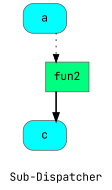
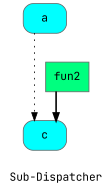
  digraph {
    fontname="JetBrains Mono"
    label="Sub-Dispatcher"
    splines=ortho
    node [color=gray40 fillcolor=cyan fontname="JetBrains Mono" shape=Mrecord style=filled]
    edge [fontname="JetBrains Mono"]
    n1 [label="{ c  }"]
    n2 [fillcolor=springgreen label="{ fun2  }" shape=record]
    n3 [label="{ a  }"]
    n2 -> n1 [style=bold]
-   n3 -> n2 [style=dotted]
+   n3 -> n1 [style=dotted]
  }
